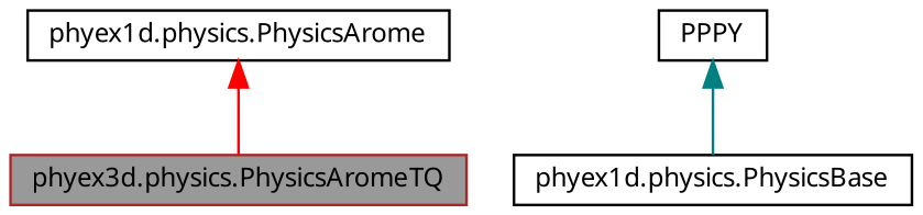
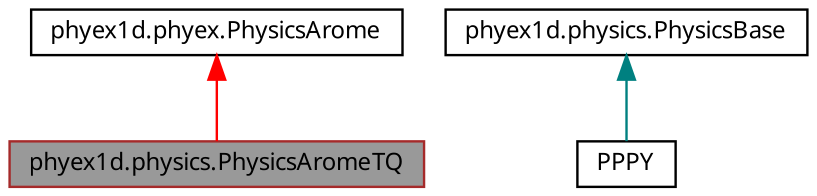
  digraph {
    fontname="Noto Sans"
    node [color=black fillcolor=white fontname="Noto Sans" fontsize=10 shape=box style=filled]
    edge [dir=back fontname="Noto Sans" fontsize=10 labelfontname=Helvetica labelfontsize=10 style=solid]
-   n1 [color=brown fillcolor=grey60 fontcolor=black height=0.2 label="phyex3d.physics.PhysicsAromeTQ" width=0.4]
-   n2 [height=0.2 label="phyex1d.physics.PhysicsArome" width=0.4]
+   n1 [color=brown fillcolor=grey60 fontcolor=black height=0.2 label="phyex1d.physics.PhysicsAromeTQ" width=0.4]
+   n2 [height=0.2 label="phyex1d.phyex.PhysicsArome" width=0.4]
    n3 [height=0.2 label="phyex1d.physics.PhysicsBase" width=0.4]
    n4 [height=0.2 label=PPPY width=0.4]
    n2 -> n1 [color=red]
-   n4 -> n3 [color=teal]
+   n3 -> n4 [color=teal]
  }
